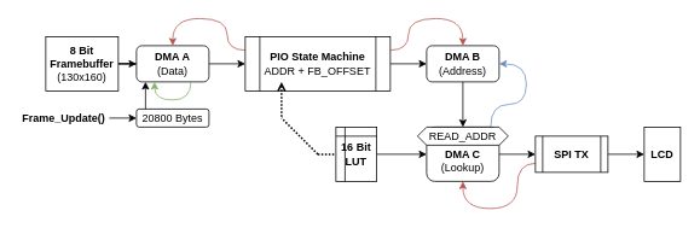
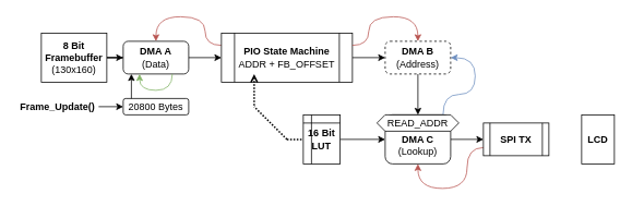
  <mxCell id="0" />
  <mxCell id="1" parent="0" />
  <mxCell id="2" value="" style="rounded=1;whiteSpace=wrap;html=1;" vertex="1" parent="1"><mxGeometry x="150" y="120" width="80" height="20" as="geometry" /></mxCell>
  <mxCell id="3" style="edgeStyle=orthogonalEdgeStyle;rounded=0;orthogonalLoop=1;jettySize=auto;html=1;exitX=1;exitY=0.5;exitDx=0;exitDy=0;" parent="1" source="4" target="6" edge="1"><mxGeometry relative="1" as="geometry" /></mxCell>
  <mxCell id="4" value="&lt;b&gt;8 Bit Framebuffer&lt;br&gt;&lt;/b&gt;(130x160)" style="rounded=0;whiteSpace=wrap;html=1;" parent="1" vertex="1"><mxGeometry x="50" y="40" width="80" height="60" as="geometry" /></mxCell>
  <mxCell id="5" style="edgeStyle=orthogonalEdgeStyle;rounded=0;orthogonalLoop=1;jettySize=auto;html=1;exitX=1;exitY=0.5;exitDx=0;exitDy=0;entryX=0;entryY=0.5;entryDx=0;entryDy=0;" parent="1" source="6" target="9" edge="1"><mxGeometry relative="1" as="geometry" /></mxCell>
  <mxCell id="6" value="&lt;b&gt;DMA A&lt;br&gt;&lt;/b&gt;(Data)" style="rounded=1;whiteSpace=wrap;html=1;" parent="1" vertex="1"><mxGeometry x="150" y="50" width="80" height="40" as="geometry" /></mxCell>
  <mxCell id="7" style="edgeStyle=orthogonalEdgeStyle;rounded=0;orthogonalLoop=1;jettySize=auto;html=1;exitX=1;exitY=0.5;exitDx=0;exitDy=0;entryX=0;entryY=0.5;entryDx=0;entryDy=0;" parent="1" source="9" target="12" edge="1"><mxGeometry relative="1" as="geometry" /></mxCell>
  <mxCell id="8" style="edgeStyle=orthogonalEdgeStyle;rounded=0;orthogonalLoop=1;jettySize=auto;html=1;exitX=0;exitY=0.25;exitDx=0;exitDy=0;entryX=0.5;entryY=0;entryDx=0;entryDy=0;curved=1;fillColor=#f8cecc;strokeColor=#b85450;" parent="1" source="9" target="6" edge="1"><mxGeometry relative="1" as="geometry"><Array as="points"><mxPoint x="250" y="55" /><mxPoint x="250" y="20" /><mxPoint x="190" y="20" /></Array></mxGeometry></mxCell>
  <mxCell id="9" value="&lt;b&gt;PIO State Machine&lt;br&gt;&lt;/b&gt;ADDR + FB_OFFSET" style="shape=process;whiteSpace=wrap;html=1;backgroundOutline=1;" parent="1" vertex="1"><mxGeometry x="270" y="40" width="160" height="60" as="geometry" /></mxCell>
  <mxCell id="10" style="edgeStyle=orthogonalEdgeStyle;rounded=0;orthogonalLoop=1;jettySize=auto;html=1;exitX=0.5;exitY=1;exitDx=0;exitDy=0;entryX=0.5;entryY=0;entryDx=0;entryDy=0;" parent="1" source="12" target="18" edge="1"><mxGeometry relative="1" as="geometry" /></mxCell>
  <mxCell id="11" style="edgeStyle=orthogonalEdgeStyle;rounded=0;orthogonalLoop=1;jettySize=auto;html=1;exitX=0.5;exitY=0;exitDx=0;exitDy=0;entryX=1;entryY=0.25;entryDx=0;entryDy=0;curved=1;fillColor=#f8cecc;strokeColor=#b85450;endArrow=none;endFill=0;startArrow=classic;startFill=1;" parent="1" source="12" target="9" edge="1"><mxGeometry relative="1" as="geometry"><Array as="points"><mxPoint x="510" y="20" /><mxPoint x="450" y="20" /><mxPoint x="450" y="55" /></Array></mxGeometry></mxCell>
- <mxCell id="12" value="&lt;b&gt;DMA B&lt;br&gt;&lt;/b&gt;(Address)" style="rounded=1;whiteSpace=wrap;html=1;" parent="1" vertex="1"><mxGeometry x="470" y="50" width="80" height="40" as="geometry" /></mxCell>
+ <mxCell id="12" value="&lt;b&gt;DMA B&lt;br&gt;&lt;/b&gt;(Address)" style="rounded=1;whiteSpace=wrap;html=1;dashed=1;" parent="1" vertex="1"><mxGeometry x="470" y="50" width="80" height="40" as="geometry" /></mxCell>
  <mxCell id="13" style="edgeStyle=orthogonalEdgeStyle;rounded=0;orthogonalLoop=1;jettySize=auto;html=1;exitX=1;exitY=0.5;exitDx=0;exitDy=0;entryX=0;entryY=0.5;entryDx=0;entryDy=0;" parent="1" source="14" target="16" edge="1"><mxGeometry relative="1" as="geometry" /></mxCell>
  <mxCell id="14" value="&lt;b&gt;16 Bit&lt;br&gt;LUT&lt;/b&gt;" style="shape=internalStorage;whiteSpace=wrap;html=1;backgroundOutline=1;dx=10;dy=10;align=center;verticalAlign=middle;" parent="1" vertex="1"><mxGeometry x="370" y="140" width="45" height="60" as="geometry" /></mxCell>
  <mxCell id="15" style="edgeStyle=orthogonalEdgeStyle;rounded=0;orthogonalLoop=1;jettySize=auto;html=1;exitX=1;exitY=0.5;exitDx=0;exitDy=0;entryX=0;entryY=0.5;entryDx=0;entryDy=0;" parent="1" source="16" target="25" edge="1"><mxGeometry relative="1" as="geometry" /></mxCell>
  <mxCell id="16" value="&lt;br&gt;&lt;b&gt;DMA C&lt;br&gt;&lt;/b&gt;(Lookup)" style="rounded=1;whiteSpace=wrap;html=1;verticalAlign=middle;" parent="1" vertex="1"><mxGeometry x="470" y="140" width="80" height="60" as="geometry" /></mxCell>
  <mxCell id="17" style="edgeStyle=orthogonalEdgeStyle;rounded=0;orthogonalLoop=1;jettySize=auto;html=1;exitX=0.807;exitY=-0.014;exitDx=0;exitDy=0;entryX=1;entryY=0.5;entryDx=0;entryDy=0;curved=1;exitPerimeter=0;fillColor=#dae8fc;strokeColor=#6c8ebf;" parent="1" source="18" target="12" edge="1"><mxGeometry relative="1" as="geometry"><Array as="points"><mxPoint x="541" y="115" /><mxPoint x="580" y="115" /><mxPoint x="580" y="70" /></Array></mxGeometry></mxCell>
  <mxCell id="18" value="READ_ADDR" style="shape=hexagon;perimeter=hexagonPerimeter2;whiteSpace=wrap;html=1;fixedSize=1;size=10;" parent="1" vertex="1"><mxGeometry x="460" y="140" width="100" height="20" as="geometry" /></mxCell>
  <mxCell id="19" style="edgeStyle=orthogonalEdgeStyle;rounded=0;orthogonalLoop=1;jettySize=auto;html=1;exitX=0.5;exitY=1;exitDx=0;exitDy=0;" parent="1" source="16" target="16" edge="1"><mxGeometry relative="1" as="geometry" /></mxCell>
  <mxCell id="20" value="" style="endArrow=none;dashed=1;html=1;dashPattern=1 1;strokeWidth=2;rounded=0;" parent="1" edge="1"><mxGeometry width="50" height="50" relative="1" as="geometry"><mxPoint x="350" y="170" as="sourcePoint" /><mxPoint x="310" y="130" as="targetPoint" /></mxGeometry></mxCell>
  <mxCell id="21" value="" style="endArrow=none;html=1;strokeWidth=2;rounded=0;dashed=1;dashPattern=1 1;endFill=0;startArrow=open;startFill=0;" parent="1" edge="1"><mxGeometry width="50" height="50" relative="1" as="geometry"><mxPoint x="310" y="90" as="sourcePoint" /><mxPoint x="310" y="130" as="targetPoint" /></mxGeometry></mxCell>
  <mxCell id="22" value="" style="endArrow=none;dashed=1;html=1;dashPattern=1 1;strokeWidth=2;rounded=0;entryX=0;entryY=0.5;entryDx=0;entryDy=0;" parent="1" target="14" edge="1"><mxGeometry width="50" height="50" relative="1" as="geometry"><mxPoint x="350" y="170" as="sourcePoint" /><mxPoint x="320" y="140" as="targetPoint" /></mxGeometry></mxCell>
  <mxCell id="23" style="edgeStyle=orthogonalEdgeStyle;rounded=0;orthogonalLoop=1;jettySize=auto;html=1;exitX=0;exitY=0.75;exitDx=0;exitDy=0;entryX=0.5;entryY=1;entryDx=0;entryDy=0;curved=1;fillColor=#f8cecc;strokeColor=#b85450;" parent="1" source="25" target="16" edge="1"><mxGeometry relative="1" as="geometry"><Array as="points"><mxPoint x="570" y="180" /><mxPoint x="570" y="230" /><mxPoint x="510" y="230" /></Array></mxGeometry></mxCell>
- <mxCell id="24" style="edgeStyle=orthogonalEdgeStyle;rounded=0;orthogonalLoop=1;jettySize=auto;html=1;exitX=1;exitY=0.5;exitDx=0;exitDy=0;entryX=0;entryY=0.5;entryDx=0;entryDy=0;" parent="1" source="25" target="28" edge="1"><mxGeometry relative="1" as="geometry" /></mxCell>
  <mxCell id="25" value="&lt;b&gt;SPI TX&lt;/b&gt;" style="shape=process;whiteSpace=wrap;html=1;backgroundOutline=1;" parent="1" vertex="1"><mxGeometry x="590" y="150" width="80" height="40" as="geometry" /></mxCell>
  <mxCell id="26" style="edgeStyle=orthogonalEdgeStyle;rounded=0;orthogonalLoop=1;jettySize=auto;html=1;exitX=0.5;exitY=0;exitDx=0;exitDy=0;entryX=0.5;entryY=1;entryDx=0;entryDy=0;" edge="1" parent="1"><mxGeometry relative="1" as="geometry"><mxPoint x="160" y="120" as="sourcePoint" /><mxPoint x="160" y="90" as="targetPoint" /></mxGeometry></mxCell>
  <mxCell id="27" value="20800 Bytes" style="text;html=1;strokeColor=none;fillColor=none;align=center;verticalAlign=middle;whiteSpace=wrap;rounded=0;" parent="1" vertex="1"><mxGeometry x="150" y="120" width="80" height="20" as="geometry" /></mxCell>
  <mxCell id="28" value="&lt;b&gt;LCD&lt;/b&gt;" style="rounded=0;whiteSpace=wrap;html=1;" parent="1" vertex="1"><mxGeometry x="710" y="140" width="40" height="60" as="geometry" /></mxCell>
  <mxCell id="29" style="edgeStyle=orthogonalEdgeStyle;rounded=0;orthogonalLoop=1;jettySize=auto;html=1;exitX=0.75;exitY=1;exitDx=0;exitDy=0;entryX=0.25;entryY=1;entryDx=0;entryDy=0;curved=1;fillColor=#d5e8d4;strokeColor=#82b366;" parent="1" source="6" target="6" edge="1"><mxGeometry relative="1" as="geometry" /></mxCell>
  <mxCell id="30" style="edgeStyle=orthogonalEdgeStyle;rounded=0;orthogonalLoop=1;jettySize=auto;html=1;exitX=1;exitY=0.5;exitDx=0;exitDy=0;entryX=0;entryY=0.5;entryDx=0;entryDy=0;" edge="1" parent="1" source="31" target="27"><mxGeometry relative="1" as="geometry" /></mxCell>
  <mxCell id="31" value="&lt;b&gt;Frame_Update()&lt;/b&gt;" style="text;html=1;strokeColor=none;fillColor=none;align=center;verticalAlign=middle;whiteSpace=wrap;rounded=0;" parent="1" vertex="1"><mxGeometry x="20" y="115" width="100" height="30" as="geometry" /></mxCell>
